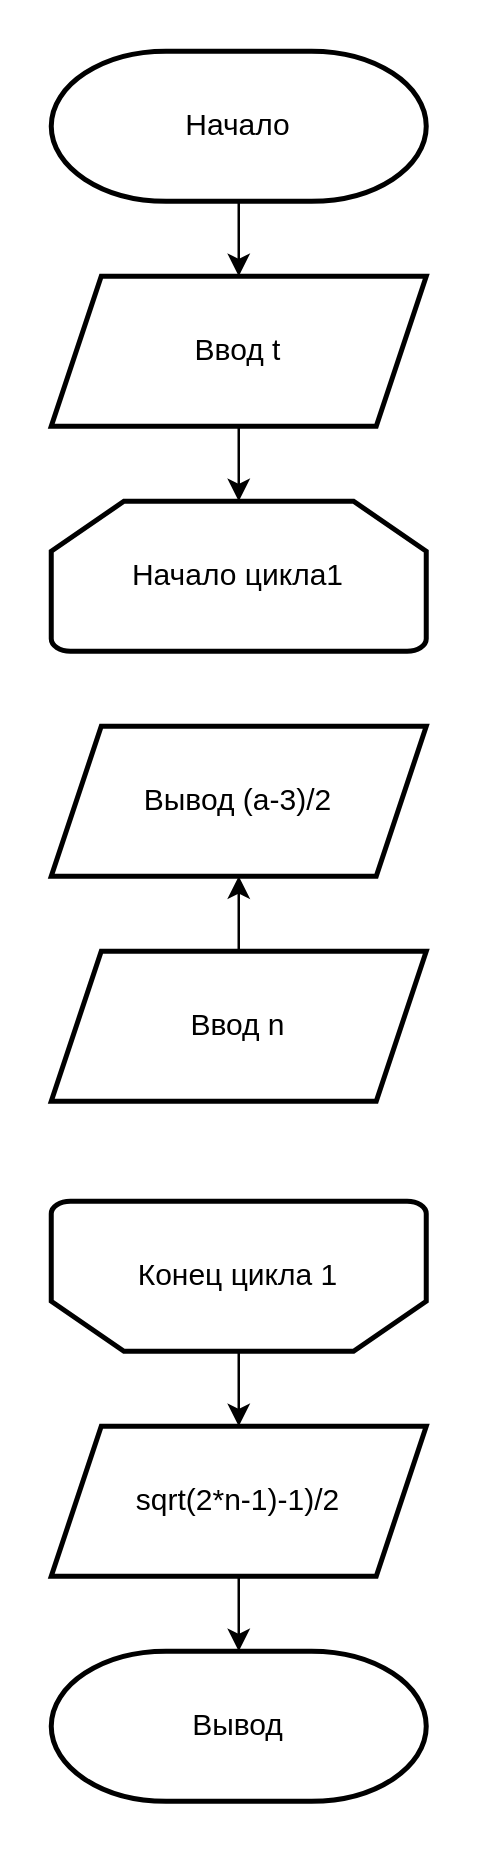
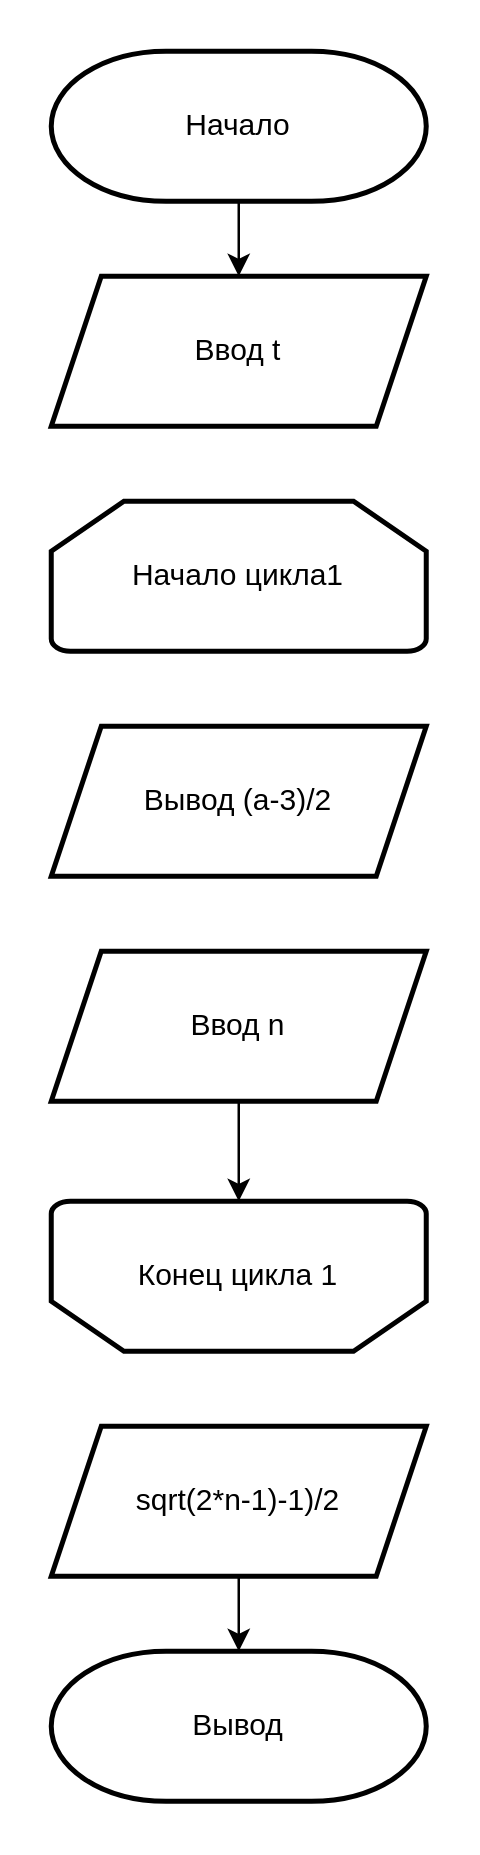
  <mxCell id="0" />
  <mxCell id="1" parent="0" />
  <mxCell id="2" value="" style="edgeStyle=orthogonalEdgeStyle;rounded=0;orthogonalLoop=1;jettySize=auto;html=1;" edge="1" parent="1" source="3" target="12"><mxGeometry relative="1" as="geometry" /></mxCell>
  <mxCell id="3" value="Начало" style="strokeWidth=2;html=1;shape=mxgraph.flowchart.terminator;whiteSpace=wrap;" parent="1" vertex="1"><mxGeometry y="20" width="150" height="60" as="geometry" x="20" /></mxCell>
  <mxCell id="4" value="Начало цикла1" style="strokeWidth=2;html=1;shape=mxgraph.flowchart.loop_limit;whiteSpace=wrap;" parent="1" vertex="1"><mxGeometry y="200" width="150" height="60" as="geometry" x="20" /></mxCell>
  <mxCell id="5" value="Вывод (а-3)/2" style="shape=parallelogram;perimeter=parallelogramPerimeter;whiteSpace=wrap;html=1;fixedSize=1;strokeWidth=2;" parent="1" vertex="1"><mxGeometry y="290" width="150" height="60" as="geometry" x="20" /></mxCell>
- <mxCell id="6" value="" style="edgeStyle=orthogonalEdgeStyle;rounded=0;orthogonalLoop=1;jettySize=auto;html=1;" parent="1" source="7" target="5" edge="1"><mxGeometry relative="1" as="geometry" /></mxCell>
+ <mxCell id="6" value="" style="edgeStyle=orthogonalEdgeStyle;rounded=0;orthogonalLoop=1;jettySize=auto;html=1;" parent="1" source="7" target="10" edge="1"><mxGeometry relative="1" as="geometry" /></mxCell>
  <mxCell id="7" value="Ввод n" style="shape=parallelogram;perimeter=parallelogramPerimeter;whiteSpace=wrap;html=1;fixedSize=1;strokeWidth=2;" parent="1" vertex="1"><mxGeometry y="380" width="150" height="60" as="geometry" x="20" /></mxCell>
  <mxCell id="8" value="Вывод" style="strokeWidth=2;html=1;shape=mxgraph.flowchart.terminator;whiteSpace=wrap;" parent="1" vertex="1"><mxGeometry y="660" width="150" height="60" as="geometry" x="20" /></mxCell>
- <mxCell id="9" value="" style="edgeStyle=orthogonalEdgeStyle;rounded=0;orthogonalLoop=1;jettySize=auto;html=1;" edge="1" parent="1" source="10" target="14"><mxGeometry relative="1" as="geometry" /></mxCell>
  <mxCell id="10" value="Конец цикла 1" style="strokeWidth=2;html=1;shape=mxgraph.flowchart.loop_limit;whiteSpace=wrap;direction=west;" parent="1" vertex="1"><mxGeometry y="480" width="150" height="60" as="geometry" x="20" /></mxCell>
- <mxCell id="11" value="" style="edgeStyle=orthogonalEdgeStyle;rounded=0;orthogonalLoop=1;jettySize=auto;html=1;" edge="1" parent="1" source="12" target="4"><mxGeometry relative="1" as="geometry" /></mxCell>
  <mxCell id="12" value="Ввод t" style="shape=parallelogram;perimeter=parallelogramPerimeter;whiteSpace=wrap;html=1;fixedSize=1;strokeWidth=2;" vertex="1" parent="1"><mxGeometry y="110" width="150" height="60" as="geometry" x="20" /></mxCell>
  <mxCell id="13" value="" style="edgeStyle=orthogonalEdgeStyle;rounded=0;orthogonalLoop=1;jettySize=auto;html=1;" edge="1" parent="1" source="14" target="8"><mxGeometry relative="1" as="geometry" /></mxCell>
  <mxCell id="14" value="sqrt(2*n-1)-1)/2" style="shape=parallelogram;perimeter=parallelogramPerimeter;whiteSpace=wrap;html=1;fixedSize=1;strokeWidth=2;" vertex="1" parent="1"><mxGeometry y="570" width="150" height="60" as="geometry" x="20" /></mxCell>
